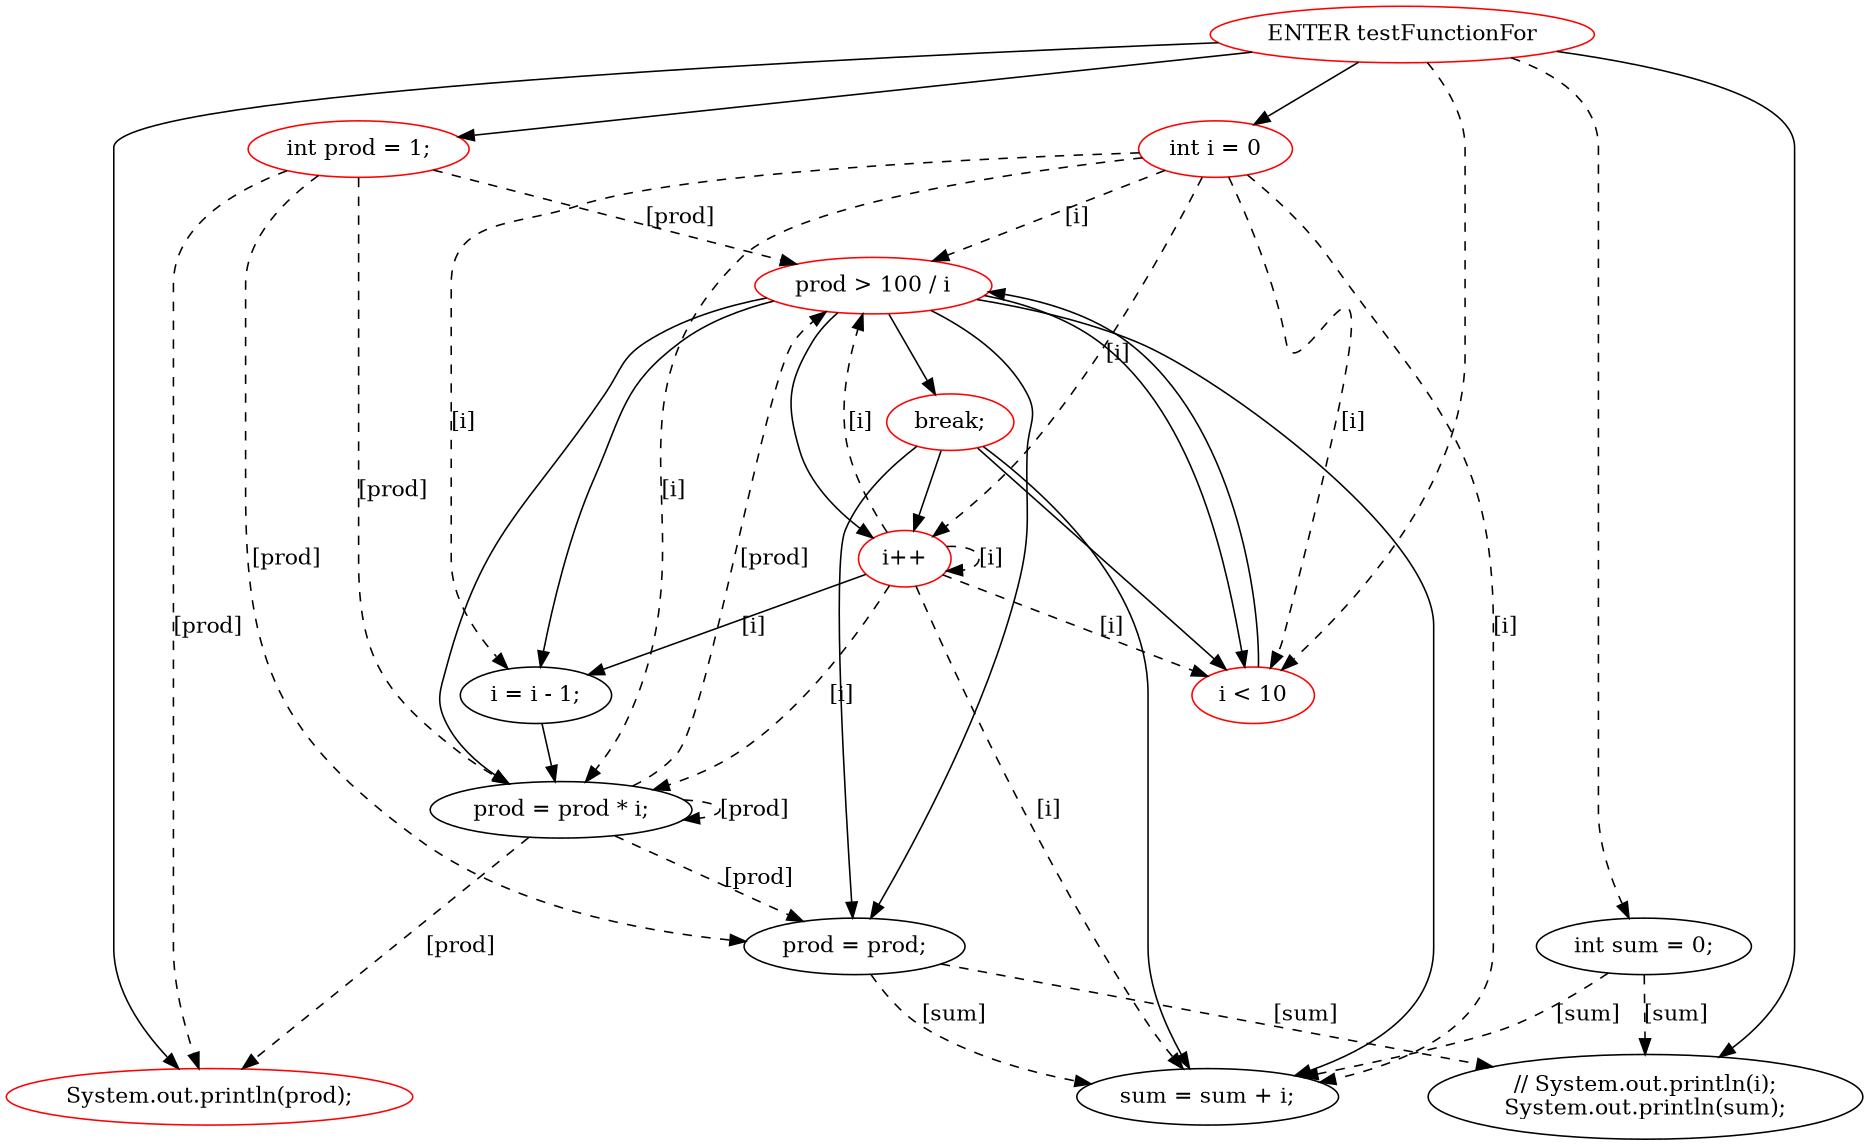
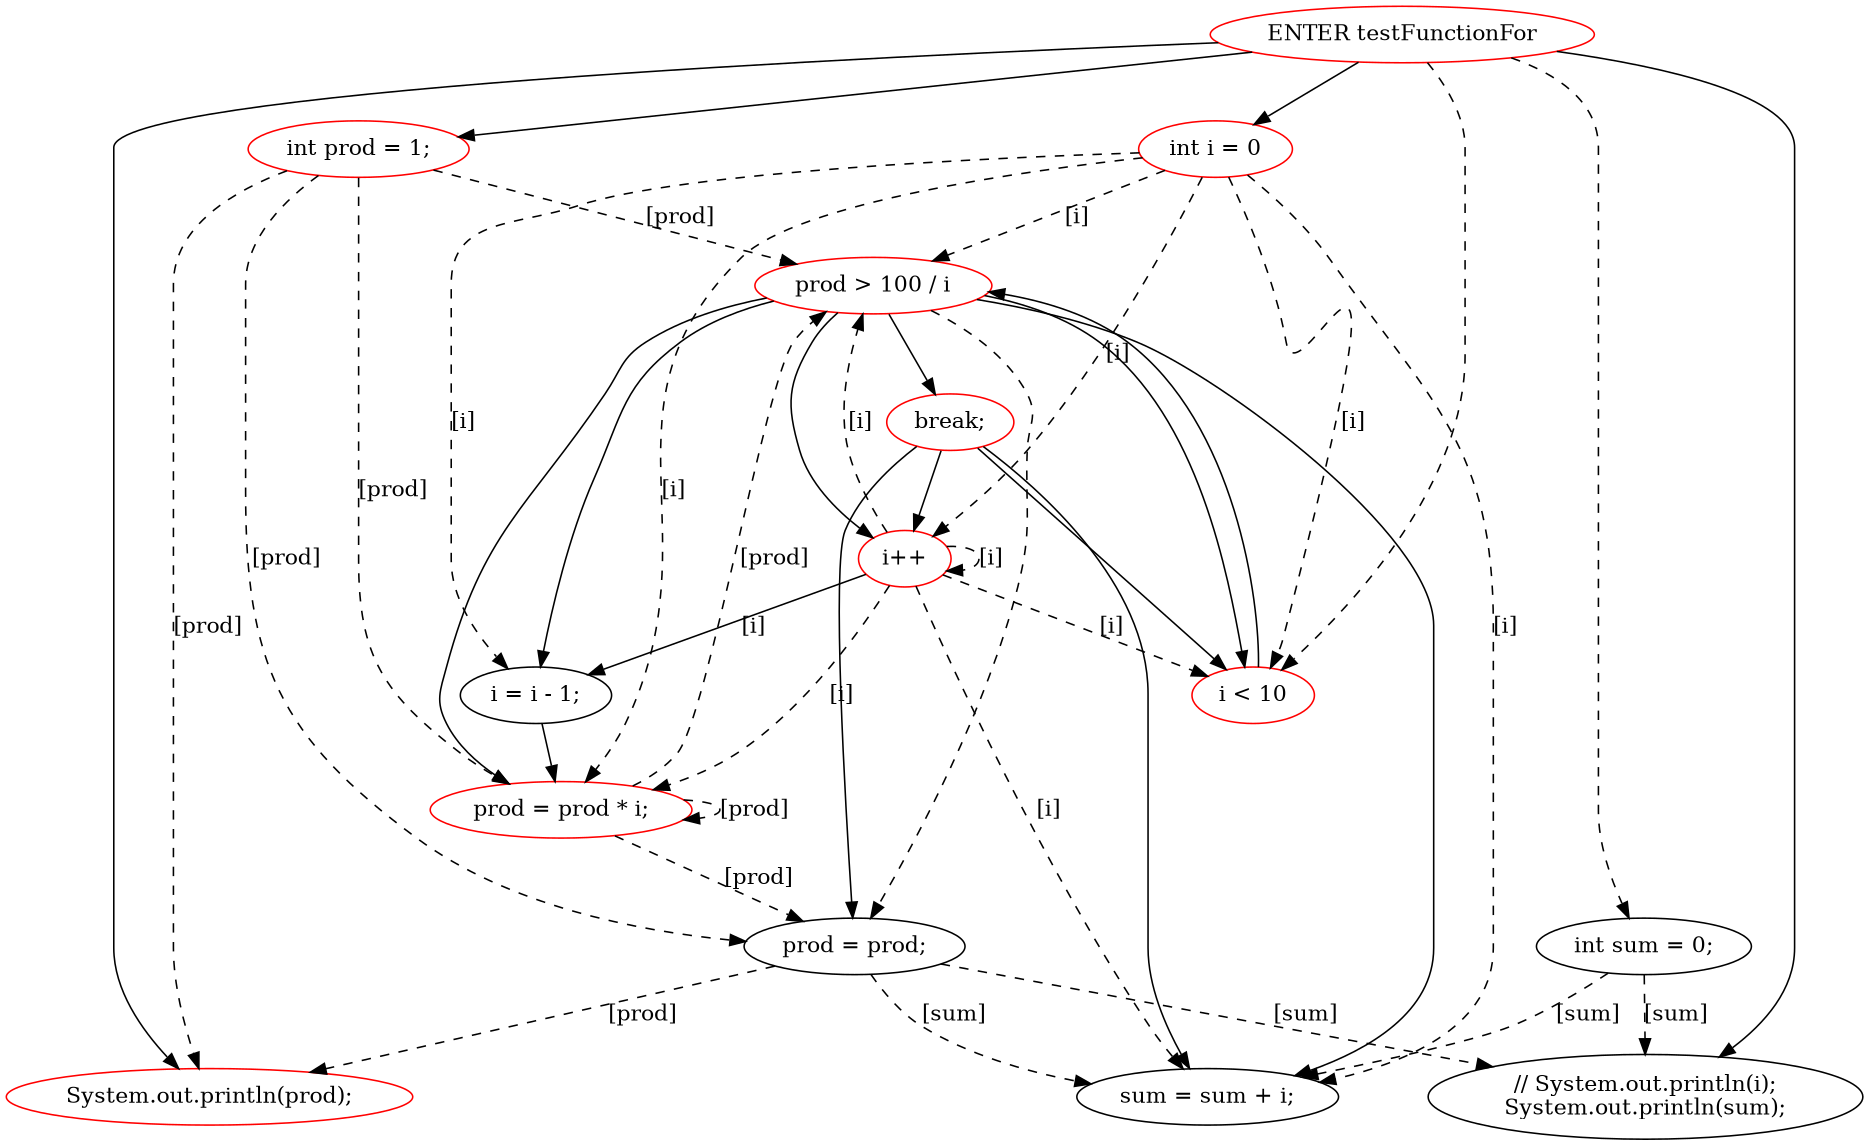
  strict digraph {
    node [color=red]
    edge [style=dashed]
    n1 [label="ENTER testFunctionFor"]
    n2 [label="int sum = 0;" color=""]
    n3 [label="int prod = 1;"]
    n4 [label="int i = 0"]
    n5 [label="i < 10"]
    n6 [label="// System.out.println(i);\nSystem.out.println(sum);" color=""]
    n7 [label="System.out.println(prod);"]
    n8 [label="sum = sum + i;" color=""]
    n9 [label="prod > 100 / i"]
    n10 [label="prod = prod;" color=""]
-   n11 [color=black label="prod = prod * i;"]
+   n11 [label="prod = prod * i;"]
    n12 [label="i = i - 1;" color=""]
    n13 [label="i++"]
    n14 [label="break;"]
    n1 -> n2
    n1 -> n3 [style=""]
    n1 -> n4 [style=""]
    n1 -> n5
    n1 -> n6 [style=""]
    n1 -> n7 [style=""]
    n2 -> n6 [label="[sum]"]
    n2 -> n8 [label="[sum]"]
    n3 -> n7 [label="[prod]"]
    n3 -> n9 [label="[prod]"]
    n3 -> n10 [label="[prod]"]
    n3 -> n11 [label="[prod]"]
    n4 -> n5 [label="[i]"]
    n4 -> n8 [label="[i]"]
    n4 -> n9 [label="[i]"]
    n4 -> n11 [label="[i]"]
    n4 -> n12 [label="[i]"]
    n4 -> n13 [label="[i]"]
    n5 -> n9 [style=""]
    n9 -> n5 [style=""]
    n9 -> n8 [style=""]
-   n9 -> n10 [style=""]
+   n9 -> n10
    n9 -> n11 [style=""]
    n9 -> n12 [style=""]
    n9 -> n13 [style=""]
    n9 -> n14 [style=""]
    n10 -> n6 [label="[sum]"]
    n10 -> n8 [label="[sum]"]
-   n11 -> n7 [label="[prod]"]
+   n10 -> n7 [label="[prod]"]
    n11 -> n9 [label="[prod]"]
    n11 -> n10 [label="[prod]"]
    n11 -> n11 [label="[prod]"]
    n12 -> n11 [style=""]
    n13 -> n5 [label="[i]"]
    n13 -> n8 [label="[i]"]
    n13 -> n9 [label="[i]"]
    n13 -> n11 [label="[i]"]
    n13 -> n12 [label="[i]" style=solid]
    n13 -> n13 [label="[i]"]
    n14 -> n5 [style=""]
    n14 -> n8 [style=""]
    n14 -> n10 [style=""]
    n14 -> n13 [style=""]
  }
